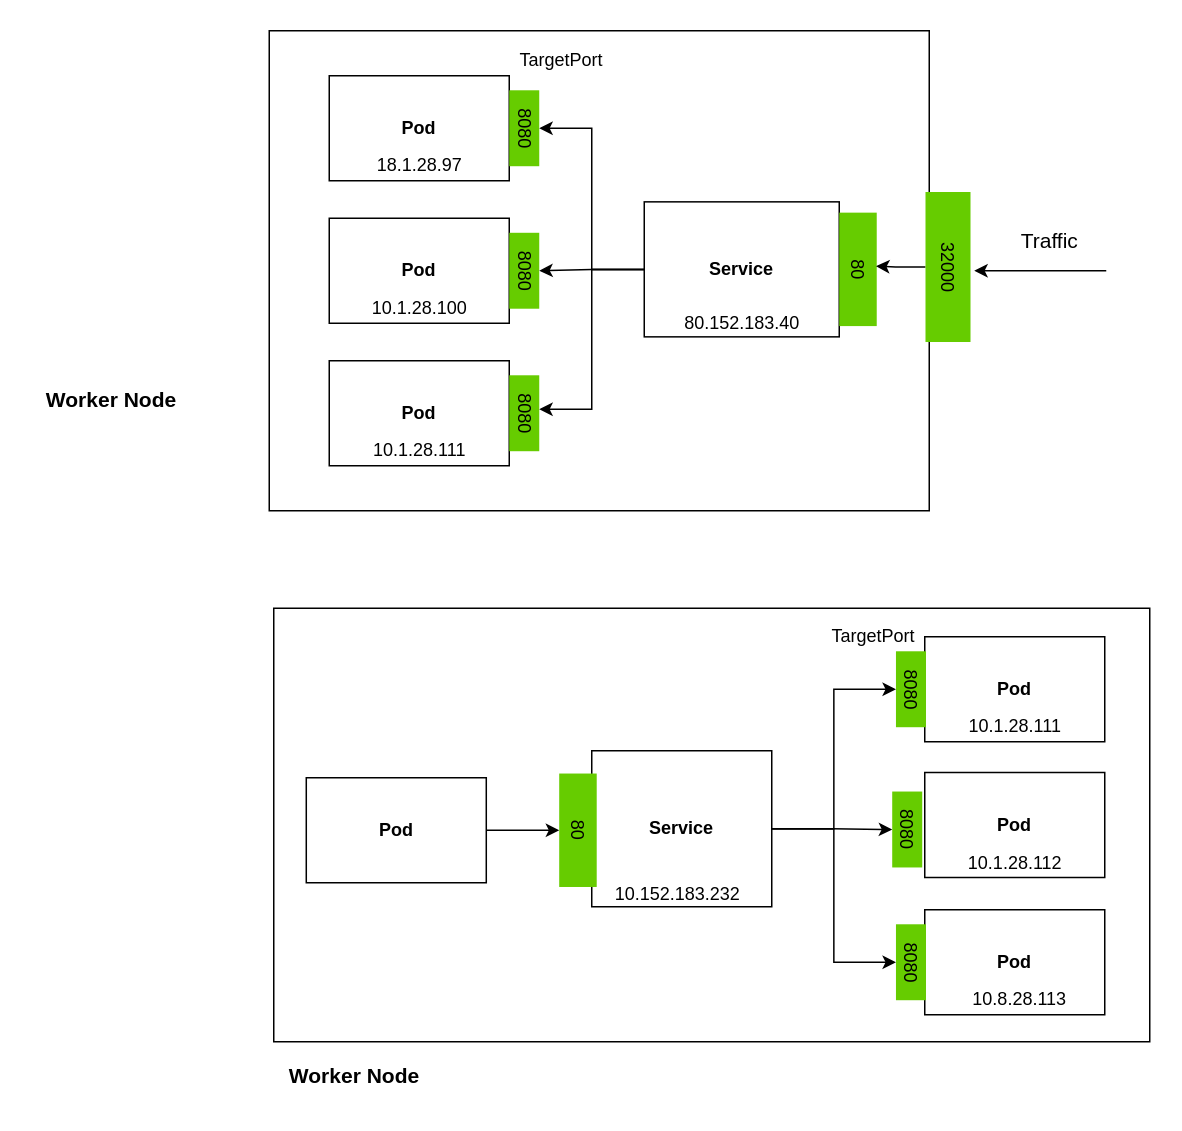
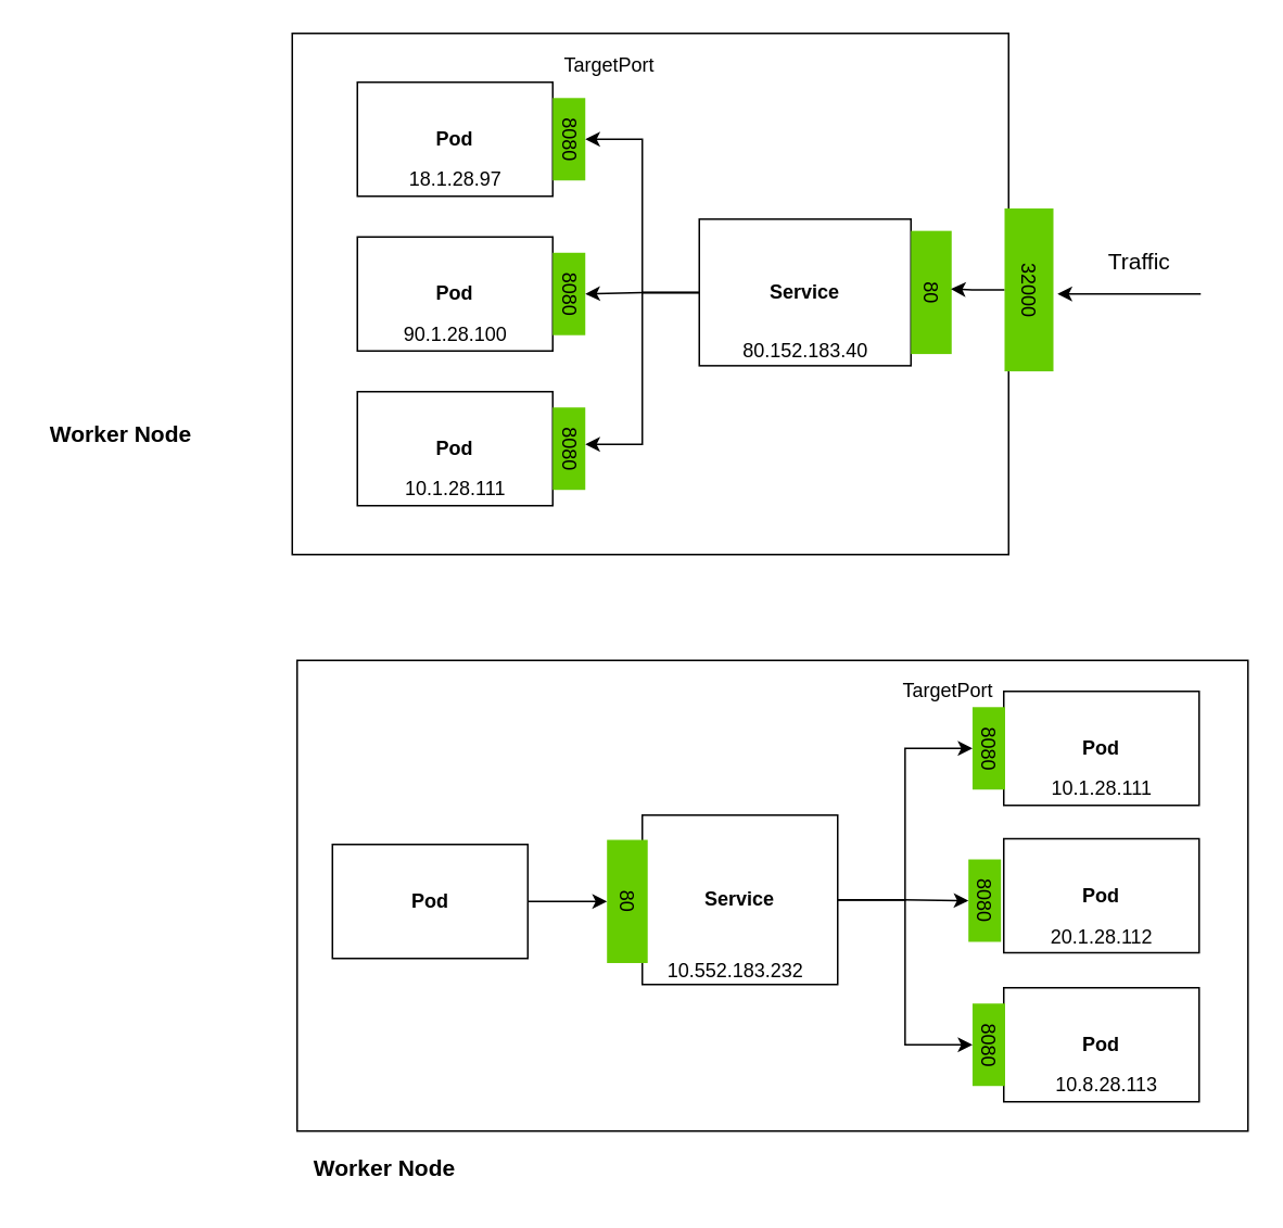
  <mxCell id="0" />
  <mxCell id="1" parent="0" />
  <mxCell id="2" value="" style="rounded=0;whiteSpace=wrap;html=1;" vertex="1" parent="1"><mxGeometry x="179" y="20" width="440" height="320" as="geometry" /></mxCell>
  <mxCell id="3" value="&lt;b&gt;Pod&lt;/b&gt;" style="rounded=0;whiteSpace=wrap;html=1;" vertex="1" parent="1"><mxGeometry x="219" y="50" width="120" height="70" as="geometry" /></mxCell>
  <mxCell id="4" value="&lt;b&gt;Pod&lt;/b&gt;" style="rounded=0;whiteSpace=wrap;html=1;" vertex="1" parent="1"><mxGeometry x="219" y="145" width="120" height="70" as="geometry" /></mxCell>
  <mxCell id="5" value="&lt;b&gt;Pod&lt;/b&gt;" style="rounded=0;whiteSpace=wrap;html=1;" vertex="1" parent="1"><mxGeometry x="219" y="240" width="120" height="70" as="geometry" /></mxCell>
  <mxCell id="6" value="8080" style="text;html=1;strokeColor=none;fillColor=none;align=center;verticalAlign=middle;whiteSpace=wrap;rounded=0;rotation=90;" vertex="1" parent="1"><mxGeometry x="323.69" y="275" width="50.62" height="20" as="geometry" /></mxCell>
  <mxCell id="7" value="8080" style="text;html=1;strokeColor=none;fillColor=none;align=center;verticalAlign=middle;whiteSpace=wrap;rounded=0;rotation=90;" vertex="1" parent="1"><mxGeometry x="323.69" y="170" width="50.62" height="20" as="geometry" /></mxCell>
  <mxCell id="8" value="8080" style="text;html=1;strokeColor=none;fillColor=#66CC00;align=center;verticalAlign=middle;whiteSpace=wrap;rounded=0;rotation=90;" vertex="1" parent="1"><mxGeometry x="323.69" y="170" width="50.62" height="20" as="geometry" /></mxCell>
  <mxCell id="9" value="8080" style="text;html=1;strokeColor=none;fillColor=#66CC00;align=center;verticalAlign=middle;whiteSpace=wrap;rounded=0;rotation=90;" vertex="1" parent="1"><mxGeometry x="323.69" y="265" width="50.62" height="20" as="geometry" /></mxCell>
  <mxCell id="10" value="TargetPort" style="text;html=1;strokeColor=none;fillColor=none;align=center;verticalAlign=middle;whiteSpace=wrap;rounded=0;" vertex="1" parent="1"><mxGeometry x="339" y="30" width="70" height="20" as="geometry" /></mxCell>
  <mxCell id="11" value="8080" style="text;html=1;strokeColor=none;fillColor=#66CC00;align=center;verticalAlign=middle;whiteSpace=wrap;rounded=0;rotation=90;" vertex="1" parent="1"><mxGeometry x="323.69" y="75" width="50.62" height="20" as="geometry" /></mxCell>
  <mxCell id="12" style="edgeStyle=orthogonalEdgeStyle;rounded=0;orthogonalLoop=1;jettySize=auto;html=1;entryX=0.5;entryY=0;entryDx=0;entryDy=0;" edge="1" parent="1" source="15" target="11"><mxGeometry relative="1" as="geometry" /></mxCell>
  <mxCell id="13" value="" style="edgeStyle=orthogonalEdgeStyle;rounded=0;orthogonalLoop=1;jettySize=auto;html=1;" edge="1" parent="1" source="15" target="8"><mxGeometry relative="1" as="geometry" /></mxCell>
  <mxCell id="14" style="edgeStyle=orthogonalEdgeStyle;rounded=0;orthogonalLoop=1;jettySize=auto;html=1;entryX=0.25;entryY=0;entryDx=0;entryDy=0;" edge="1" parent="1" source="15" target="6"><mxGeometry relative="1" as="geometry" /></mxCell>
  <mxCell id="15" value="&lt;b&gt;Service&lt;/b&gt;" style="rounded=0;whiteSpace=wrap;html=1;fillColor=#FFFFFF;" vertex="1" parent="1"><mxGeometry x="429" y="134.07" width="130" height="90" as="geometry" /></mxCell>
  <mxCell id="16" value="80" style="text;html=1;strokeColor=none;fillColor=#66CC00;align=center;verticalAlign=middle;whiteSpace=wrap;rounded=0;rotation=90;" vertex="1" parent="1"><mxGeometry x="533.68" y="166.57" width="75.63" height="25" as="geometry" /></mxCell>
  <mxCell id="17" style="edgeStyle=orthogonalEdgeStyle;rounded=0;orthogonalLoop=1;jettySize=auto;html=1;entryX=0.472;entryY=0.018;entryDx=0;entryDy=0;entryPerimeter=0;" edge="1" parent="1" source="18" target="16"><mxGeometry relative="1" as="geometry" /></mxCell>
  <mxCell id="18" value="32000" style="text;html=1;strokeColor=none;fillColor=#66CC00;align=center;verticalAlign=middle;whiteSpace=wrap;rounded=0;rotation=90;" vertex="1" parent="1"><mxGeometry x="581.5" y="162.5" width="100" height="30" as="geometry" /></mxCell>
  <mxCell id="19" value="" style="endArrow=classic;html=1;rounded=0;" edge="1" parent="1"><mxGeometry width="50" height="50" relative="1" as="geometry"><mxPoint x="737" y="180" as="sourcePoint" /><mxPoint x="649" y="180" as="targetPoint" /><Array as="points" /></mxGeometry></mxCell>
  <mxCell id="20" value="80.152.183.40" style="text;html=1;strokeColor=none;fillColor=none;align=center;verticalAlign=middle;whiteSpace=wrap;rounded=0;" vertex="1" parent="1"><mxGeometry x="441.5" y="200" width="105" height="30" as="geometry" /></mxCell>
  <mxCell id="21" value="10.1.28.111" style="text;html=1;strokeColor=none;fillColor=none;align=center;verticalAlign=middle;whiteSpace=wrap;rounded=0;" vertex="1" parent="1"><mxGeometry x="226.5" y="285" width="105" height="30" as="geometry" /></mxCell>
- <mxCell id="22" value="10.1.28.100" style="text;html=1;strokeColor=none;fillColor=none;align=center;verticalAlign=middle;whiteSpace=wrap;rounded=0;" vertex="1" parent="1"><mxGeometry x="226.5" y="190" width="105" height="30" as="geometry" /></mxCell>
+ <mxCell id="22" value="90.1.28.100" style="text;html=1;strokeColor=none;fillColor=none;align=center;verticalAlign=middle;whiteSpace=wrap;rounded=0;" vertex="1" parent="1"><mxGeometry x="226.5" y="190" width="105" height="30" as="geometry" /></mxCell>
  <mxCell id="23" value="18.1.28.97" style="text;html=1;strokeColor=none;fillColor=none;align=center;verticalAlign=middle;whiteSpace=wrap;rounded=0;" vertex="1" parent="1"><mxGeometry x="226.5" y="95" width="105" height="30" as="geometry" /></mxCell>
  <mxCell id="24" value="&lt;b&gt;&lt;font style=&quot;font-size: 14px;&quot;&gt;Worker Node&lt;/font&gt;&lt;/b&gt;" style="text;html=1;strokeColor=none;fillColor=none;align=center;verticalAlign=middle;whiteSpace=wrap;rounded=0;" vertex="1" parent="1"><mxGeometry x="20" y="251" width="108" height="30" as="geometry" /></mxCell>
  <mxCell id="25" value="Traffic" style="text;html=1;align=center;verticalAlign=middle;resizable=0;points=[];autosize=1;strokeColor=none;fillColor=none;fontSize=14;" vertex="1" parent="1"><mxGeometry x="671" y="145" width="56" height="29" as="geometry" /></mxCell>
  <mxCell id="26" value="" style="rounded=0;whiteSpace=wrap;html=1;" vertex="1" parent="1"><mxGeometry x="182" y="405" width="584" height="289" as="geometry" /></mxCell>
  <mxCell id="27" style="edgeStyle=orthogonalEdgeStyle;rounded=0;orthogonalLoop=1;jettySize=auto;html=1;fontSize=14;" edge="1" parent="1" source="28" target="40"><mxGeometry relative="1" as="geometry" /></mxCell>
  <mxCell id="28" value="&lt;b&gt;Pod&lt;/b&gt;" style="rounded=0;whiteSpace=wrap;html=1;" vertex="1" parent="1"><mxGeometry x="203.69" y="518" width="120" height="70" as="geometry" /></mxCell>
  <mxCell id="29" style="edgeStyle=orthogonalEdgeStyle;rounded=0;orthogonalLoop=1;jettySize=auto;html=1;fontSize=14;" edge="1" parent="1" source="32" target="38"><mxGeometry relative="1" as="geometry" /></mxCell>
  <mxCell id="30" style="edgeStyle=orthogonalEdgeStyle;rounded=0;orthogonalLoop=1;jettySize=auto;html=1;entryX=0.5;entryY=1;entryDx=0;entryDy=0;fontSize=14;" edge="1" parent="1" source="32" target="37"><mxGeometry relative="1" as="geometry" /></mxCell>
  <mxCell id="31" style="edgeStyle=orthogonalEdgeStyle;rounded=0;orthogonalLoop=1;jettySize=auto;html=1;entryX=0.5;entryY=1;entryDx=0;entryDy=0;fontSize=14;" edge="1" parent="1" source="32" target="39"><mxGeometry relative="1" as="geometry" /></mxCell>
  <mxCell id="32" value="&lt;b&gt;Service&lt;/b&gt;" style="rounded=0;whiteSpace=wrap;html=1;fillColor=#FFFFFF;" vertex="1" parent="1"><mxGeometry x="394" y="500" width="120" height="104" as="geometry" /></mxCell>
  <mxCell id="33" value="&lt;b&gt;&lt;font style=&quot;font-size: 14px;&quot;&gt;Worker Node&lt;/font&gt;&lt;/b&gt;" style="text;html=1;strokeColor=none;fillColor=none;align=center;verticalAlign=middle;whiteSpace=wrap;rounded=0;" vertex="1" parent="1"><mxGeometry x="182" y="702" width="108" height="30" as="geometry" /></mxCell>
  <mxCell id="34" value="&lt;b&gt;Pod&lt;/b&gt;" style="rounded=0;whiteSpace=wrap;html=1;" vertex="1" parent="1"><mxGeometry x="616" y="424" width="120" height="70" as="geometry" /></mxCell>
  <mxCell id="35" value="&lt;b&gt;Pod&lt;/b&gt;" style="rounded=0;whiteSpace=wrap;html=1;" vertex="1" parent="1"><mxGeometry x="616" y="514.5" width="120" height="70" as="geometry" /></mxCell>
  <mxCell id="36" value="&lt;b&gt;Pod&lt;/b&gt;" style="rounded=0;whiteSpace=wrap;html=1;" vertex="1" parent="1"><mxGeometry x="616" y="606" width="120" height="70" as="geometry" /></mxCell>
  <mxCell id="37" value="8080" style="text;html=1;strokeColor=none;fillColor=#66CC00;align=center;verticalAlign=middle;whiteSpace=wrap;rounded=0;rotation=90;" vertex="1" parent="1"><mxGeometry x="581.5" y="449" width="50.62" height="20" as="geometry" /></mxCell>
  <mxCell id="38" value="8080" style="text;html=1;strokeColor=none;fillColor=#66CC00;align=center;verticalAlign=middle;whiteSpace=wrap;rounded=0;rotation=90;" vertex="1" parent="1"><mxGeometry x="579" y="542.5" width="50.62" height="20" as="geometry" /></mxCell>
  <mxCell id="39" value="8080" style="text;html=1;strokeColor=none;fillColor=#66CC00;align=center;verticalAlign=middle;whiteSpace=wrap;rounded=0;rotation=90;" vertex="1" parent="1"><mxGeometry x="581.5" y="631" width="50.62" height="20" as="geometry" /></mxCell>
  <mxCell id="40" value="80" style="text;html=1;strokeColor=none;fillColor=#66CC00;align=center;verticalAlign=middle;whiteSpace=wrap;rounded=0;rotation=90;" vertex="1" parent="1"><mxGeometry x="347" y="540.5" width="75.63" height="25" as="geometry" /></mxCell>
  <mxCell id="41" value="10.1.28.111" style="text;html=1;strokeColor=none;fillColor=none;align=center;verticalAlign=middle;whiteSpace=wrap;rounded=0;" vertex="1" parent="1"><mxGeometry x="623.5" y="469" width="105" height="30" as="geometry" /></mxCell>
- <mxCell id="42" value="10.1.28.112" style="text;html=1;strokeColor=none;fillColor=none;align=center;verticalAlign=middle;whiteSpace=wrap;rounded=0;" vertex="1" parent="1"><mxGeometry x="623.5" y="560" width="105" height="30" as="geometry" /></mxCell>
+ <mxCell id="42" value="20.1.28.112" style="text;html=1;strokeColor=none;fillColor=none;align=center;verticalAlign=middle;whiteSpace=wrap;rounded=0;" vertex="1" parent="1"><mxGeometry x="623.5" y="560" width="105" height="30" as="geometry" /></mxCell>
  <mxCell id="43" value="10.8.28.113" style="text;html=1;strokeColor=none;fillColor=none;align=center;verticalAlign=middle;whiteSpace=wrap;rounded=0;" vertex="1" parent="1"><mxGeometry x="627" y="651" width="105" height="30" as="geometry" /></mxCell>
- <mxCell id="44" value="10.152.183.232" style="text;html=1;strokeColor=none;fillColor=none;align=center;verticalAlign=middle;whiteSpace=wrap;rounded=0;" vertex="1" parent="1"><mxGeometry x="399" y="581" width="105" height="30" as="geometry" /></mxCell>
+ <mxCell id="44" value="10.552.183.232" style="text;html=1;strokeColor=none;fillColor=none;align=center;verticalAlign=middle;whiteSpace=wrap;rounded=0;" vertex="1" parent="1"><mxGeometry x="399" y="581" width="105" height="30" as="geometry" /></mxCell>
  <mxCell id="45" value="TargetPort" style="text;html=1;strokeColor=none;fillColor=none;align=center;verticalAlign=middle;whiteSpace=wrap;rounded=0;" vertex="1" parent="1"><mxGeometry x="546.5" y="414" width="70" height="20" as="geometry" /></mxCell>
